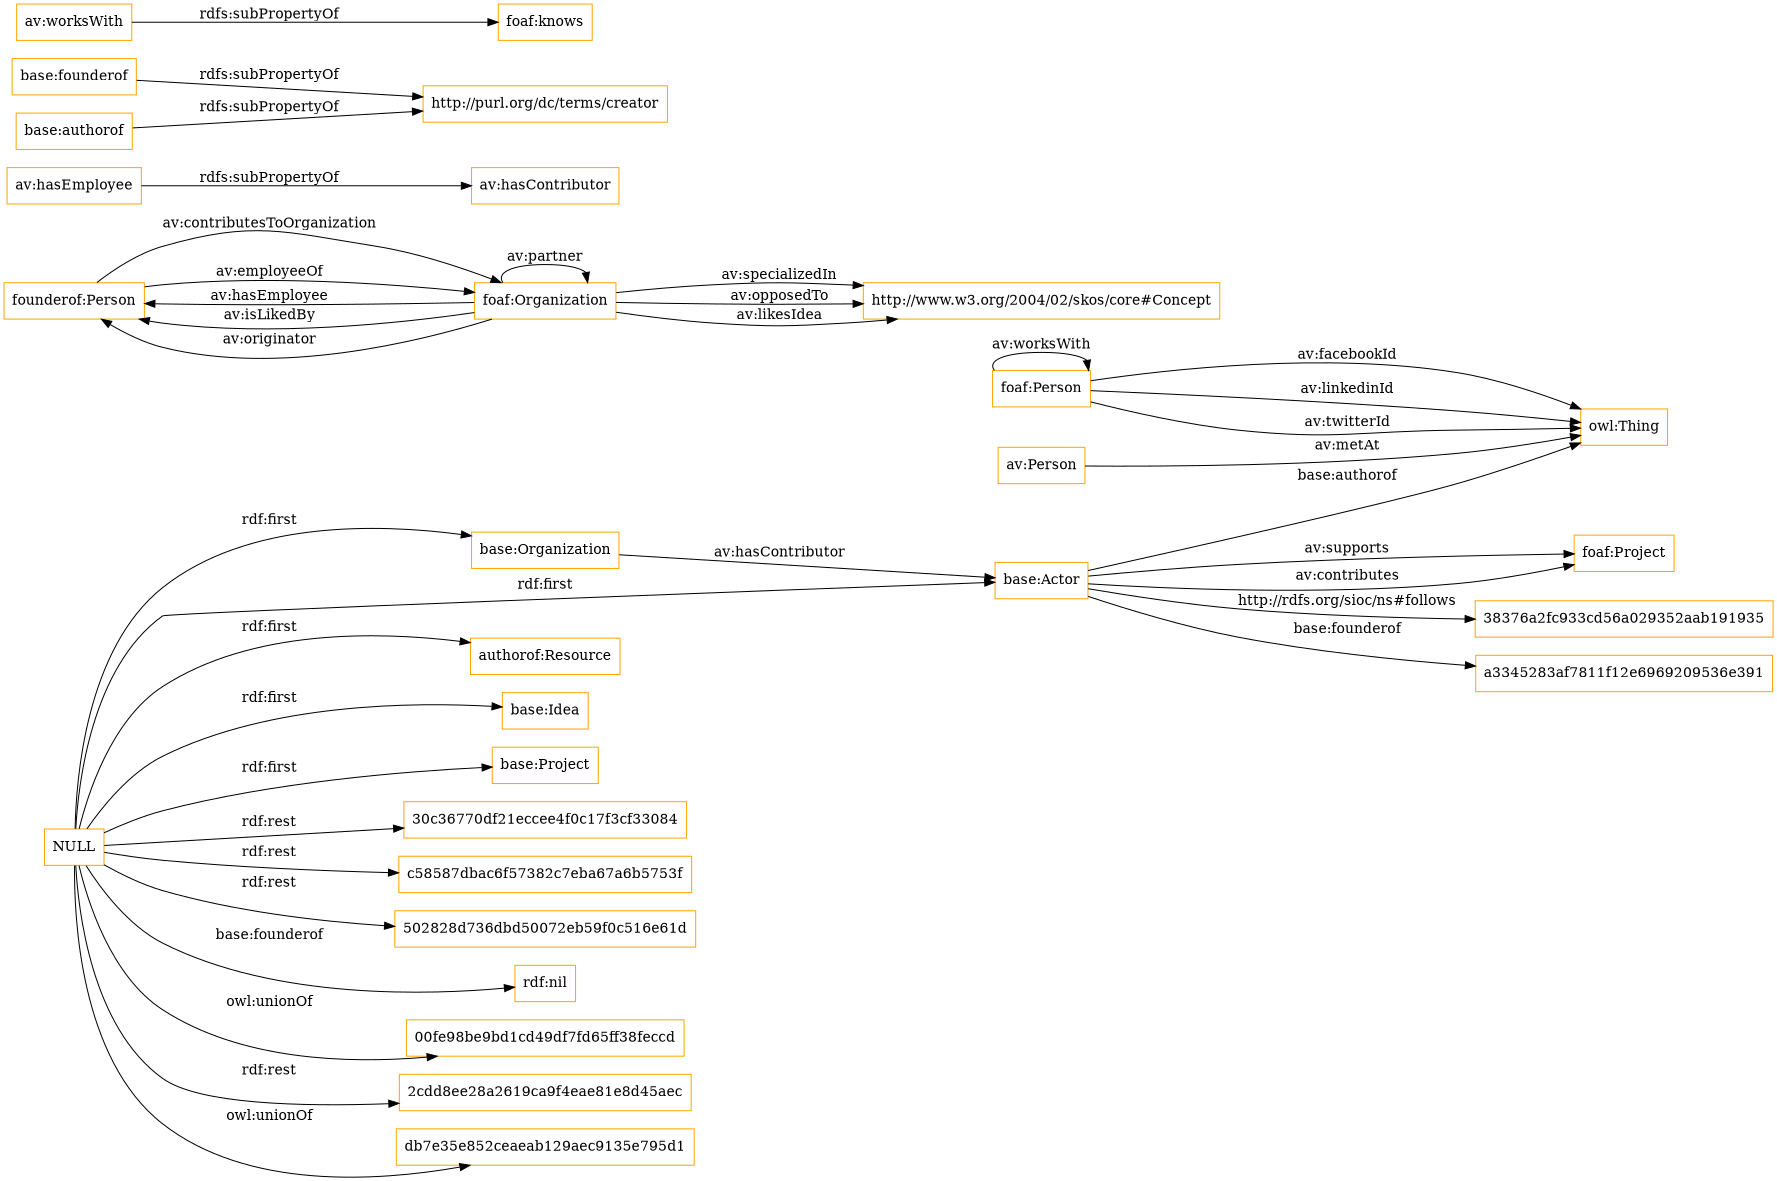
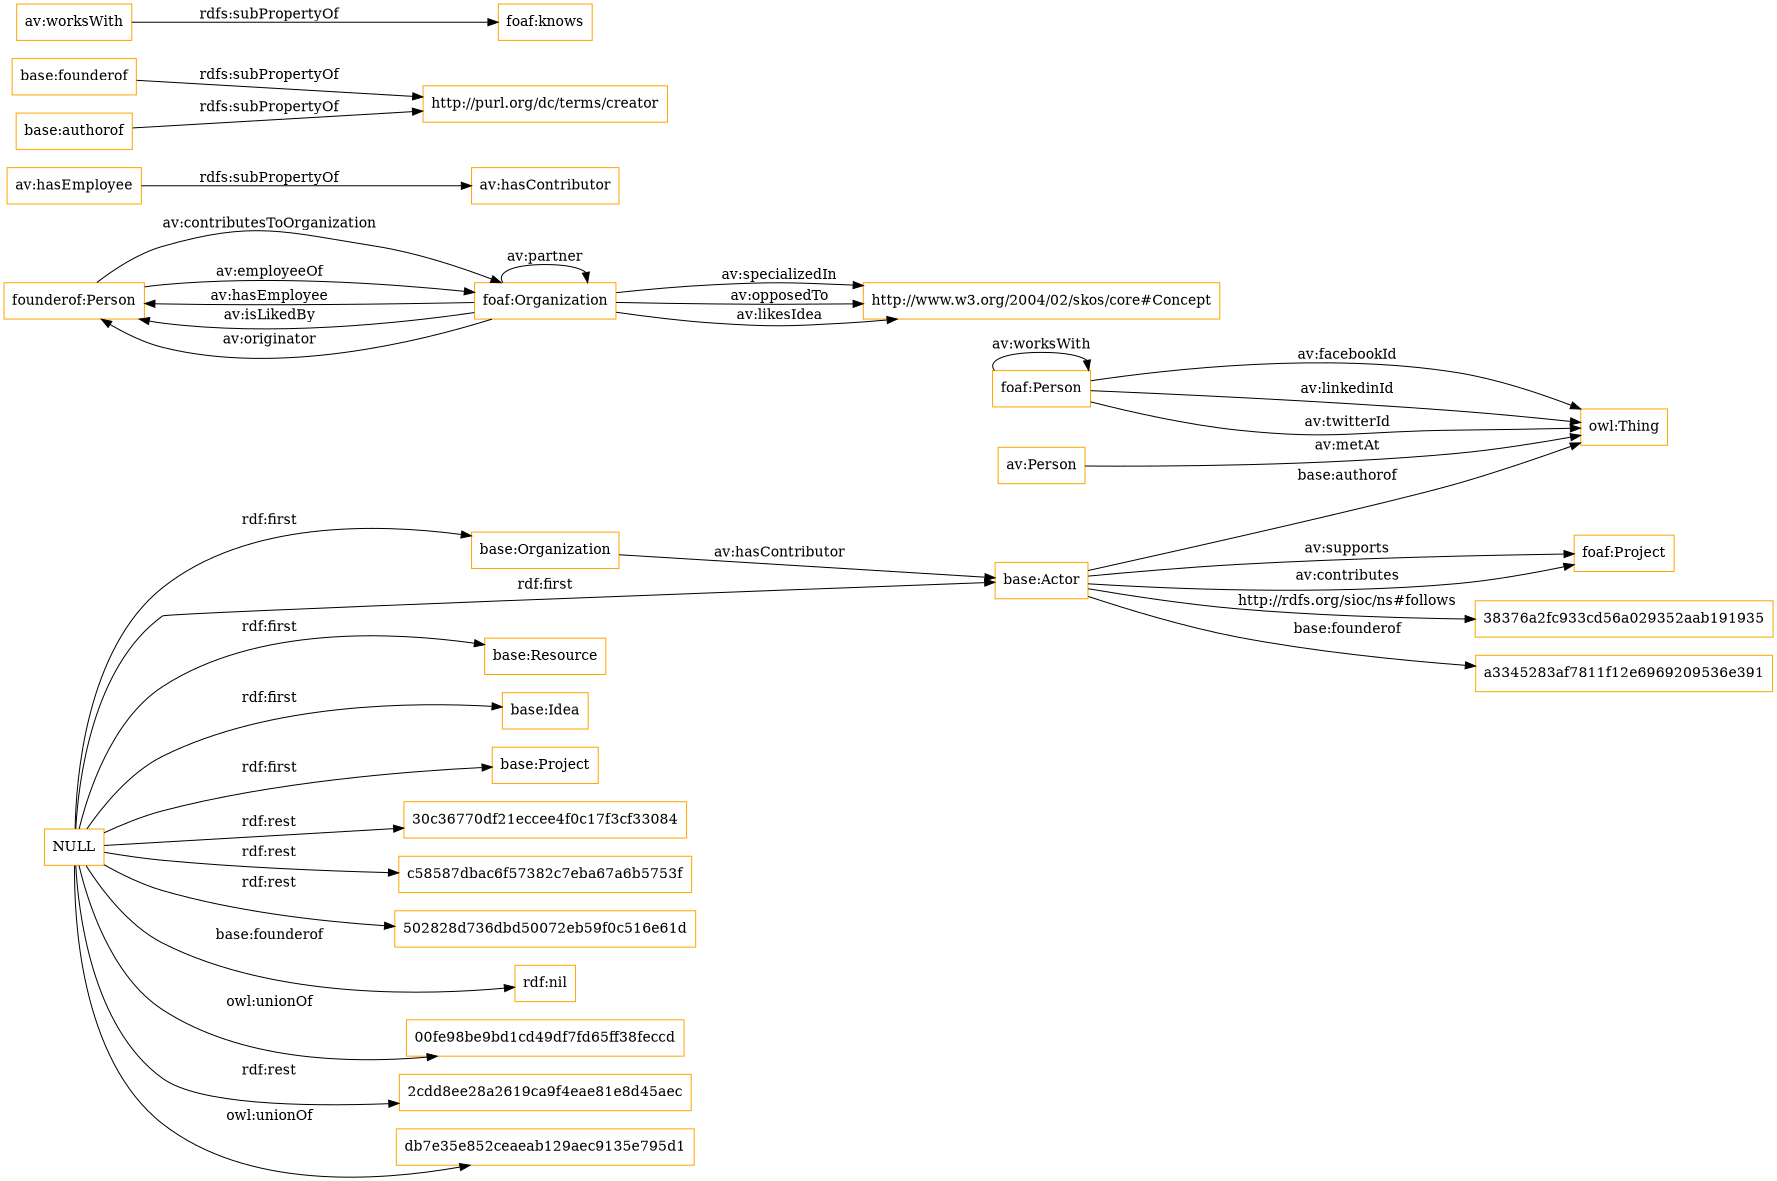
  digraph {
    rankdir=LR
    node [color=orange shape=rectangle]
    "base:Organization"
    "base:Actor"
    "owl:Thing"
    "foaf:Project"
    "38376a2fc933cd56a029352aab191935"
    a3345283af7811f12e6969209536e391
    n7 [label="founderof:Person"]
    "foaf:Organization"
    "http://www.w3.org/2004/02/skos/core#Concept"
    "foaf:Person"
    NULL
-   "base:Resource" [label="authorof:Resource"]
+   "base:Resource"
    "base:Idea"
    "base:Project"
    "30c36770df21eccee4f0c17f3cf33084"
    c58587dbac6f57382c7eba67a6b5753f
    "502828d736dbd50072eb59f0c516e61d"
    "rdf:nil"
    "00fe98be9bd1cd49df7fd65ff38feccd"
    "2cdd8ee28a2619ca9f4eae81e8d45aec"
    db7e35e852ceaeab129aec9135e795d1
    "av:hasEmployee"
    "av:hasContributor"
    "base:founderof"
    "http://purl.org/dc/terms/creator"
    "av:worksWith"
    "foaf:knows"
    "base:authorof"
    "av:Person"
    "base:Organization" -> "base:Actor" [label="av:hasContributor"]
    "base:Actor" -> "owl:Thing" [label="base:authorof"]
    "base:Actor" -> "foaf:Project" [label="av:supports"]
    "base:Actor" -> "foaf:Project" [label="av:contributes"]
    "base:Actor" -> "38376a2fc933cd56a029352aab191935" [label="http://rdfs.org/sioc/ns#follows"]
    "base:Actor" -> a3345283af7811f12e6969209536e391 [label="base:founderof"]
    n7 -> "foaf:Organization" [label="av:contributesToOrganization"]
    n7 -> "foaf:Organization" [label="av:employeeOf"]
    "foaf:Organization" -> n7 [label="av:hasEmployee"]
    "foaf:Organization" -> n7 [label="av:isLikedBy"]
    "foaf:Organization" -> n7 [label="av:originator"]
    "foaf:Organization" -> "foaf:Organization" [label="av:partner"]
    "foaf:Organization" -> "http://www.w3.org/2004/02/skos/core#Concept" [label="av:specializedIn"]
    "foaf:Organization" -> "http://www.w3.org/2004/02/skos/core#Concept" [label="av:opposedTo"]
    "foaf:Organization" -> "http://www.w3.org/2004/02/skos/core#Concept" [label="av:likesIdea"]
    "foaf:Person" -> "owl:Thing" [label="av:facebookId"]
    "foaf:Person" -> "owl:Thing" [label="av:linkedinId"]
    "foaf:Person" -> "owl:Thing" [label="av:twitterId"]
    "foaf:Person" -> "foaf:Person" [label="av:worksWith"]
    NULL -> "base:Organization" [label="rdf:first"]
    NULL -> "base:Actor" [label="rdf:first"]
    NULL -> "base:Resource" [label="rdf:first"]
    NULL -> "base:Idea" [label="rdf:first"]
    NULL -> "base:Project" [label="rdf:first"]
    NULL -> "30c36770df21eccee4f0c17f3cf33084" [label="rdf:rest"]
    NULL -> c58587dbac6f57382c7eba67a6b5753f [label="rdf:rest"]
    NULL -> "502828d736dbd50072eb59f0c516e61d" [label="rdf:rest"]
    NULL -> "rdf:nil" [label="base:founderof"]
    NULL -> "00fe98be9bd1cd49df7fd65ff38feccd" [label="owl:unionOf"]
    NULL -> "2cdd8ee28a2619ca9f4eae81e8d45aec" [label="rdf:rest"]
    NULL -> db7e35e852ceaeab129aec9135e795d1 [label="owl:unionOf"]
    "av:hasEmployee" -> "av:hasContributor" [label="rdfs:subPropertyOf"]
    "base:founderof" -> "http://purl.org/dc/terms/creator" [label="rdfs:subPropertyOf"]
    "av:worksWith" -> "foaf:knows" [label="rdfs:subPropertyOf"]
    "base:authorof" -> "http://purl.org/dc/terms/creator" [label="rdfs:subPropertyOf"]
    "av:Person" -> "owl:Thing" [label="av:metAt"]
  }
